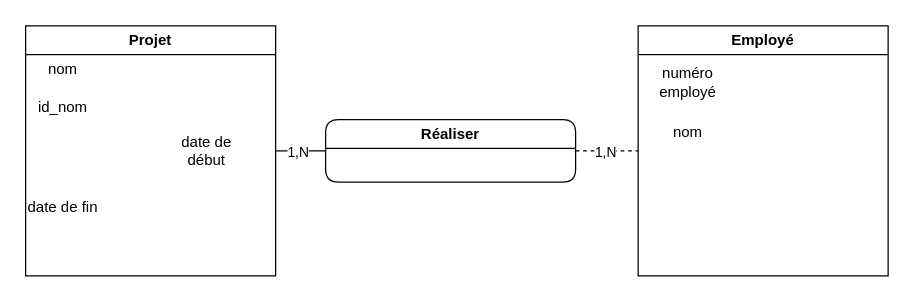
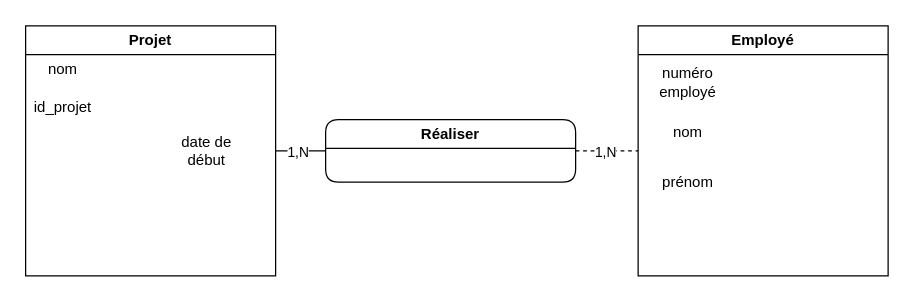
  <mxCell id="0" />
  <mxCell id="1" parent="0" />
  <mxCell id="2" value="Projet" style="swimlane;whiteSpace=wrap;html=1;" vertex="1" parent="1"><mxGeometry x="20" y="20" width="200" height="200" as="geometry" /></mxCell>
  <mxCell id="3" value="nom" style="text;html=1;align=center;verticalAlign=middle;whiteSpace=wrap;rounded=0;" vertex="1" parent="2"><mxGeometry y="20" width="60" height="30" as="geometry" /></mxCell>
- <mxCell id="4" value="id_nom" style="text;html=1;align=center;verticalAlign=middle;whiteSpace=wrap;rounded=0;" vertex="1" parent="2"><mxGeometry y="50" width="60" height="30" as="geometry" /></mxCell>
+ <mxCell id="4" value="id_projet" style="text;html=1;align=center;verticalAlign=middle;whiteSpace=wrap;rounded=0;" vertex="1" parent="2"><mxGeometry y="50" width="60" height="30" as="geometry" /></mxCell>
  <mxCell id="5" value="date de début" style="text;html=1;align=center;verticalAlign=middle;whiteSpace=wrap;rounded=0;" vertex="1" parent="2"><mxGeometry x="115" y="85" width="60" height="30" as="geometry" /></mxCell>
- <mxCell id="6" value="date de fin" style="text;html=1;align=center;verticalAlign=middle;whiteSpace=wrap;rounded=0;" vertex="1" parent="2"><mxGeometry y="130" width="60" height="30" as="geometry" /></mxCell>
  <mxCell id="7" value="Employé" style="swimlane;whiteSpace=wrap;html=1;" vertex="1" parent="1"><mxGeometry x="510" y="20" width="200" height="200" as="geometry" /></mxCell>
  <mxCell id="8" value="numéro employé" style="text;html=1;align=center;verticalAlign=middle;whiteSpace=wrap;rounded=0;" vertex="1" parent="7"><mxGeometry x="10" y="30" width="60" height="30" as="geometry" /></mxCell>
  <mxCell id="9" value="nom" style="text;html=1;align=center;verticalAlign=middle;whiteSpace=wrap;rounded=0;" vertex="1" parent="7"><mxGeometry x="10" y="70" width="60" height="30" as="geometry" /></mxCell>
+ <mxCell id="10" value="prénom" style="text;html=1;align=center;verticalAlign=middle;whiteSpace=wrap;rounded=0;" vertex="1" parent="7"><mxGeometry x="10" y="110" width="60" height="30" as="geometry" /></mxCell>
  <mxCell id="11" style="edgeStyle=orthogonalEdgeStyle;rounded=0;orthogonalLoop=1;jettySize=auto;html=1;exitX=0;exitY=0.5;exitDx=0;exitDy=0;entryX=1;entryY=0.5;entryDx=0;entryDy=0;endArrow=none;startFill=0;" edge="1" parent="1" source="15" target="2"><mxGeometry relative="1" as="geometry" /></mxCell>
  <mxCell id="12" value="1,N" style="edgeLabel;html=1;align=center;verticalAlign=middle;resizable=0;points=[];" vertex="1" connectable="0" parent="11"><mxGeometry x="0.138" relative="1" as="geometry"><mxPoint as="offset" /></mxGeometry></mxCell>
  <mxCell id="13" style="edgeStyle=orthogonalEdgeStyle;rounded=0;orthogonalLoop=1;jettySize=auto;html=1;exitX=1;exitY=0.5;exitDx=0;exitDy=0;entryX=0;entryY=0.5;entryDx=0;entryDy=0;endArrow=none;startFill=0;dashed=1;" edge="1" parent="1" source="15" target="7"><mxGeometry relative="1" as="geometry" /></mxCell>
  <mxCell id="14" value="1,N" style="edgeLabel;html=1;align=center;verticalAlign=middle;resizable=0;points=[];" vertex="1" connectable="0" parent="13"><mxGeometry x="-0.091" relative="1" as="geometry"><mxPoint as="offset" /></mxGeometry></mxCell>
  <mxCell id="15" value="Réaliser" style="swimlane;whiteSpace=wrap;html=1;rounded=1;" vertex="1" parent="1"><mxGeometry x="260" y="95" width="200" height="50" as="geometry" /></mxCell>
